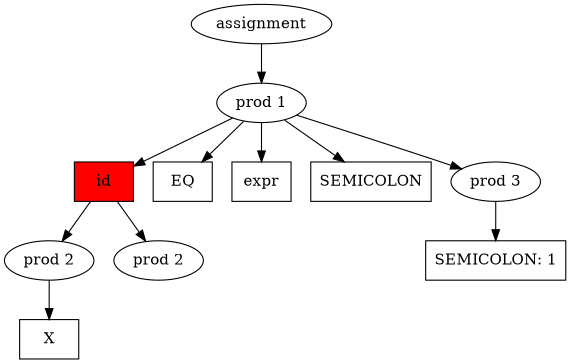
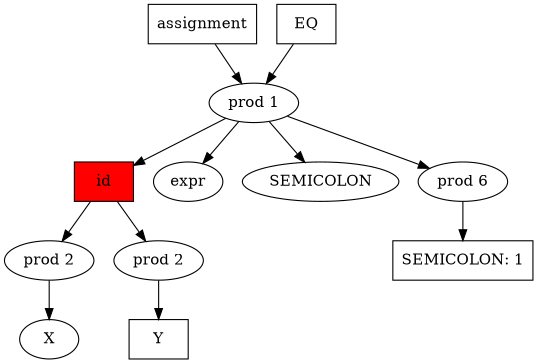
  digraph {
    fontname="DejaVu Serif"
    node [fontname="DejaVu Serif" shape=box]
    edge [fontname="DejaVu Serif"]
-   n1 [label=assignment shape=ellipse]
+   n1 [label=assignment]
    n2 [label="prod 1" shape=""]
    n3 [fillcolor=red label=id style=filled]
    n4 [label=EQ]
-   n5 [label=expr]
-   n6 [label=SEMICOLON]
-   n7 [label="prod 3" shape=""]
+   n5 [label=expr shape=ellipse]
+   n6 [label=SEMICOLON shape=ellipse]
+   n7 [label="prod 6" shape=""]
    n8 [label="prod 2" shape=""]
    n9 [label="prod 2" shape=""]
-   n10 [label=X]
+   n10 [label=X shape=ellipse]
+   n11 [label=Y]
    n12 [label="SEMICOLON: 1"]
    n1 -> n2
    n2 -> n3
-   n2 -> n4
+   n4 -> n2
    n2 -> n5
    n2 -> n6
    n2 -> n7
    n3 -> n8
    n3 -> n9
    n7 -> n12
    n8 -> n10
+   n9 -> n11
  }
